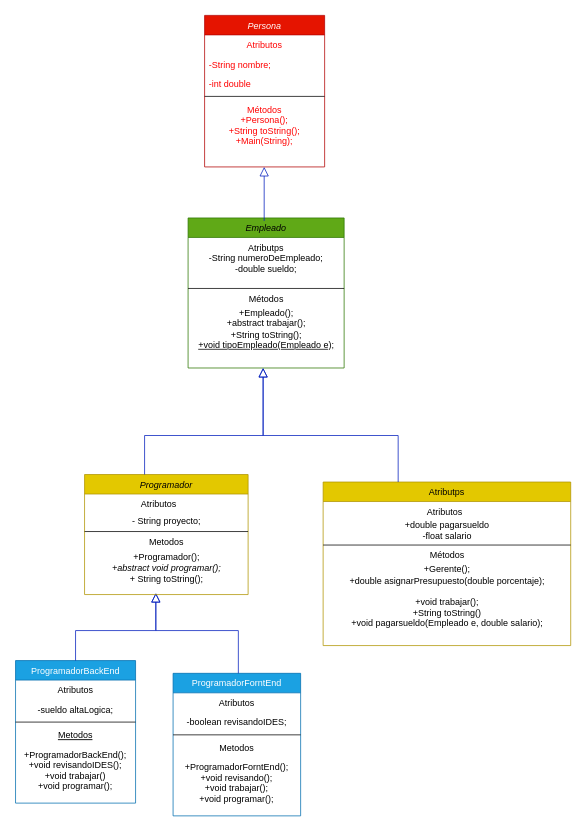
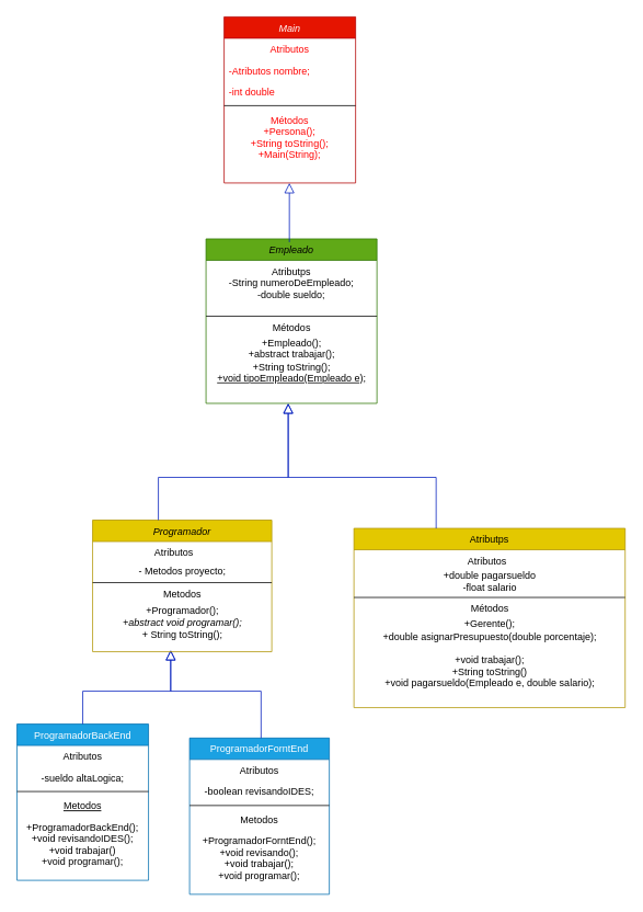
  <mxCell id="0" />
  <mxCell id="1" parent="0" />
- <mxCell id="2" value="Persona" style="swimlane;fontStyle=2;align=center;verticalAlign=top;childLayout=stackLayout;horizontal=1;startSize=26;horizontalStack=0;resizeParent=1;resizeLast=0;collapsible=1;marginBottom=0;rounded=0;shadow=0;strokeWidth=1;fillColor=#e51400;fontColor=#ffffff;strokeColor=#B20000;" parent="1" vertex="1"><mxGeometry x="272" y="20" width="160" height="202" as="geometry"><mxRectangle x="230" y="140" width="160" height="26" as="alternateBounds" /></mxGeometry></mxCell>
+ <mxCell id="2" value="Main" style="swimlane;fontStyle=2;align=center;verticalAlign=top;childLayout=stackLayout;horizontal=1;startSize=26;horizontalStack=0;resizeParent=1;resizeLast=0;collapsible=1;marginBottom=0;rounded=0;shadow=0;strokeWidth=1;fillColor=#e51400;fontColor=#ffffff;strokeColor=#B20000;" parent="1" vertex="1"><mxGeometry x="272" y="20" width="160" height="202" as="geometry"><mxRectangle x="230" y="140" width="160" height="26" as="alternateBounds" /></mxGeometry></mxCell>
  <mxCell id="3" value="Atributos" style="text;align=center;verticalAlign=top;spacingLeft=4;spacingRight=4;overflow=hidden;rotatable=0;points=[[0,0.5],[1,0.5]];portConstraint=eastwest;fontColor=#FF0000;" parent="2" vertex="1"><mxGeometry y="26" width="160" height="26" as="geometry" /></mxCell>
- <mxCell id="4" value="-String nombre;" style="text;align=left;verticalAlign=top;spacingLeft=4;spacingRight=4;overflow=hidden;rotatable=0;points=[[0,0.5],[1,0.5]];portConstraint=eastwest;rounded=0;shadow=0;html=0;fontColor=#FF0000;" parent="2" vertex="1"><mxGeometry y="52" width="160" height="26" as="geometry" /></mxCell>
+ <mxCell id="4" value="-Atributos nombre;" style="text;align=left;verticalAlign=top;spacingLeft=4;spacingRight=4;overflow=hidden;rotatable=0;points=[[0,0.5],[1,0.5]];portConstraint=eastwest;rounded=0;shadow=0;html=0;fontColor=#FF0000;" parent="2" vertex="1"><mxGeometry y="52" width="160" height="26" as="geometry" /></mxCell>
  <mxCell id="5" value="-int double" style="text;align=left;verticalAlign=top;spacingLeft=4;spacingRight=4;overflow=hidden;rotatable=0;points=[[0,0.5],[1,0.5]];portConstraint=eastwest;rounded=0;shadow=0;html=0;fontColor=#FF0000;" parent="2" vertex="1"><mxGeometry y="78" width="160" height="26" as="geometry" /></mxCell>
  <mxCell id="6" value="" style="line;html=1;strokeWidth=1;align=left;verticalAlign=middle;spacingTop=-1;spacingLeft=3;spacingRight=3;rotatable=0;labelPosition=right;points=[];portConstraint=eastwest;fontColor=#FF0000;" parent="2" vertex="1"><mxGeometry y="104" width="160" height="8" as="geometry" /></mxCell>
  <mxCell id="7" value="Métodos&#10;+Persona();&#10;+String toString();&#10;+Main(String);&#10;&#10;" style="text;align=center;verticalAlign=top;spacingLeft=4;spacingRight=4;overflow=hidden;rotatable=0;points=[[0,0.5],[1,0.5]];portConstraint=eastwest;fontColor=#FF0000;" parent="2" vertex="1"><mxGeometry y="112" width="160" height="90" as="geometry" /></mxCell>
  <mxCell id="8" value="Empleado" style="swimlane;fontStyle=2;align=center;verticalAlign=top;childLayout=stackLayout;horizontal=1;startSize=26;horizontalStack=0;resizeParent=1;resizeLast=0;collapsible=1;marginBottom=0;rounded=0;shadow=0;strokeWidth=1;fillColor=#60a917;fontColor=#000000;strokeColor=#2D7600;" parent="1" vertex="1"><mxGeometry x="250" y="290" width="208" height="200" as="geometry"><mxRectangle x="340" y="380" width="170" height="26" as="alternateBounds" /></mxGeometry></mxCell>
  <mxCell id="9" value="Atributps&#10;-String numeroDeEmpleado;&#10;-double sueldo;&#10;" style="text;align=center;verticalAlign=top;spacingLeft=4;spacingRight=4;overflow=hidden;rotatable=0;points=[[0,0.5],[1,0.5]];portConstraint=eastwest;fontColor=#000000;" parent="8" vertex="1"><mxGeometry y="26" width="208" height="64" as="geometry" /></mxCell>
  <mxCell id="10" value="" style="line;html=1;strokeWidth=1;align=left;verticalAlign=middle;spacingTop=-1;spacingLeft=3;spacingRight=3;rotatable=0;labelPosition=right;points=[];portConstraint=eastwest;" parent="8" vertex="1"><mxGeometry y="90" width="208" height="8" as="geometry" /></mxCell>
  <mxCell id="11" value="Métodos" style="text;html=1;align=center;verticalAlign=middle;resizable=0;points=[];autosize=1;strokeColor=none;fillColor=none;fontColor=#000000;" vertex="1" parent="8"><mxGeometry y="98" width="208" height="20" as="geometry" /></mxCell>
  <mxCell id="12" value="&lt;div&gt;+Empleado();&lt;/div&gt;&lt;div&gt;+abstract trabajar();&lt;/div&gt;&lt;div&gt;+String toString();&lt;/div&gt;&lt;div&gt;&lt;u&gt;+void tipoEmpleado(Empleado e);&lt;/u&gt;&lt;br&gt;&lt;/div&gt;" style="text;html=1;align=center;verticalAlign=middle;resizable=0;points=[];autosize=1;strokeColor=none;fillColor=none;fontColor=#000000;" vertex="1" parent="8"><mxGeometry y="118" width="208" height="60" as="geometry" /></mxCell>
  <mxCell id="13" value="ProgramadorBackEnd" style="swimlane;fontStyle=0;align=center;verticalAlign=top;childLayout=stackLayout;horizontal=1;startSize=26;horizontalStack=0;resizeParent=1;resizeLast=0;collapsible=1;marginBottom=0;rounded=0;shadow=0;strokeWidth=1;fillColor=#1ba1e2;fontColor=#ffffff;strokeColor=#006EAF;" vertex="1" parent="1"><mxGeometry x="20" y="880" width="160" height="190" as="geometry"><mxRectangle x="130" y="380" width="160" height="26" as="alternateBounds" /></mxGeometry></mxCell>
  <mxCell id="14" value="Atributos" style="text;align=center;verticalAlign=top;spacingLeft=4;spacingRight=4;overflow=hidden;rotatable=0;points=[[0,0.5],[1,0.5]];portConstraint=eastwest;" vertex="1" parent="13"><mxGeometry y="26" width="160" height="26" as="geometry" /></mxCell>
  <mxCell id="15" value="-sueldo altaLogica;" style="text;align=center;verticalAlign=top;spacingLeft=4;spacingRight=4;overflow=hidden;rotatable=0;points=[[0,0.5],[1,0.5]];portConstraint=eastwest;rounded=0;shadow=0;html=0;" vertex="1" parent="13"><mxGeometry y="52" width="160" height="26" as="geometry" /></mxCell>
  <mxCell id="16" value="" style="line;html=1;strokeWidth=1;align=center;verticalAlign=middle;spacingTop=-1;spacingLeft=3;spacingRight=3;rotatable=0;labelPosition=right;points=[];portConstraint=eastwest;" vertex="1" parent="13"><mxGeometry y="78" width="160" height="8" as="geometry" /></mxCell>
  <mxCell id="17" value="Metodos" style="text;align=center;verticalAlign=top;spacingLeft=4;spacingRight=4;overflow=hidden;rotatable=0;points=[[0,0.5],[1,0.5]];portConstraint=eastwest;fontStyle=4" vertex="1" parent="13"><mxGeometry y="86" width="160" height="26" as="geometry" /></mxCell>
  <mxCell id="18" value="+ProgramadorBackEnd();&#10;+void revisandoIDES();&#10;+void trabajar()&#10;+void programar();&#10;" style="text;align=center;verticalAlign=top;spacingLeft=4;spacingRight=4;overflow=hidden;rotatable=0;points=[[0,0.5],[1,0.5]];portConstraint=eastwest;fontStyle=0" vertex="1" parent="13"><mxGeometry y="112" width="160" height="78" as="geometry" /></mxCell>
  <mxCell id="19" value="" style="endArrow=block;endSize=10;endFill=0;shadow=0;strokeWidth=1;rounded=0;edgeStyle=elbowEdgeStyle;elbow=vertical;fillColor=#0050ef;strokeColor=#001DBC;fontColor=#000000;" edge="1" parent="1" source="13"><mxGeometry width="160" relative="1" as="geometry"><mxPoint x="87" y="560" as="sourcePoint" /><mxPoint x="207" y="790" as="targetPoint" /><Array as="points"><mxPoint x="100" y="840" /><mxPoint x="207" y="666" /></Array></mxGeometry></mxCell>
  <mxCell id="20" value="ProgramadorForntEnd" style="swimlane;fontStyle=0;align=center;verticalAlign=top;childLayout=stackLayout;horizontal=1;startSize=26;horizontalStack=0;resizeParent=1;resizeLast=0;collapsible=1;marginBottom=0;rounded=0;shadow=0;strokeWidth=1;fillColor=#1ba1e2;fontColor=#ffffff;strokeColor=#006EAF;" vertex="1" parent="1"><mxGeometry x="230" y="897" width="170" height="190" as="geometry"><mxRectangle x="340" y="380" width="170" height="26" as="alternateBounds" /></mxGeometry></mxCell>
  <mxCell id="21" value="Atributos" style="text;align=center;verticalAlign=top;spacingLeft=4;spacingRight=4;overflow=hidden;rotatable=0;points=[[0,0.5],[1,0.5]];portConstraint=eastwest;" vertex="1" parent="20"><mxGeometry y="26" width="170" height="26" as="geometry" /></mxCell>
  <mxCell id="22" value="-boolean revisandoIDES;" style="text;align=center;verticalAlign=top;spacingLeft=4;spacingRight=4;overflow=hidden;rotatable=0;points=[[0,0.5],[1,0.5]];portConstraint=eastwest;" vertex="1" parent="20"><mxGeometry y="52" width="170" height="26" as="geometry" /></mxCell>
  <mxCell id="23" value="" style="line;html=1;strokeWidth=1;align=center;verticalAlign=middle;spacingTop=-1;spacingLeft=3;spacingRight=3;rotatable=0;labelPosition=right;points=[];portConstraint=eastwest;" vertex="1" parent="20"><mxGeometry y="78" width="170" height="8" as="geometry" /></mxCell>
  <mxCell id="24" value="Metodos" style="text;align=center;verticalAlign=top;spacingLeft=4;spacingRight=4;overflow=hidden;rotatable=0;points=[[0,0.5],[1,0.5]];portConstraint=eastwest;" vertex="1" parent="20"><mxGeometry y="86" width="170" height="26" as="geometry" /></mxCell>
  <mxCell id="25" value="+ProgramadorForntEnd();&#10;+void revisando();&#10;+void trabajar();&#10;+void programar();&#10;" style="text;align=center;verticalAlign=top;spacingLeft=4;spacingRight=4;overflow=hidden;rotatable=0;points=[[0,0.5],[1,0.5]];portConstraint=eastwest;" vertex="1" parent="20"><mxGeometry y="112" width="170" height="78" as="geometry" /></mxCell>
  <mxCell id="26" value="" style="endArrow=block;endSize=10;endFill=0;shadow=0;strokeWidth=1;rounded=0;edgeStyle=elbowEdgeStyle;elbow=vertical;fillColor=#0050ef;strokeColor=#001DBC;fontColor=#000000;" edge="1" parent="1" source="20"><mxGeometry width="160" relative="1" as="geometry"><mxPoint x="97" y="730" as="sourcePoint" /><mxPoint x="207" y="790" as="targetPoint" /><Array as="points"><mxPoint x="317" y="840" /><mxPoint x="207" y="666" /></Array></mxGeometry></mxCell>
  <mxCell id="27" value="Programador" style="swimlane;fontStyle=2;align=center;verticalAlign=top;childLayout=stackLayout;horizontal=1;startSize=26;horizontalStack=0;resizeParent=1;resizeLast=0;collapsible=1;marginBottom=0;rounded=0;shadow=0;strokeWidth=1;fillColor=#e3c800;fontColor=#000000;strokeColor=#B09500;" vertex="1" parent="1"><mxGeometry x="112" y="632" width="218" height="160" as="geometry"><mxRectangle x="340" y="380" width="170" height="26" as="alternateBounds" /></mxGeometry></mxCell>
  <mxCell id="28" value="                     Atributos" style="text;align=left;verticalAlign=top;spacingLeft=4;spacingRight=4;overflow=hidden;rotatable=0;points=[[0,0.5],[1,0.5]];portConstraint=eastwest;fontColor=#000000;" vertex="1" parent="27"><mxGeometry y="26" width="218" height="26" as="geometry" /></mxCell>
- <mxCell id="29" value="- String proyecto;" style="text;html=1;align=center;verticalAlign=middle;resizable=0;points=[];autosize=1;strokeColor=none;fillColor=none;fontColor=#000000;" vertex="1" parent="27"><mxGeometry y="52" width="218" height="20" as="geometry" /></mxCell>
+ <mxCell id="29" value="- Metodos proyecto;" style="text;html=1;align=center;verticalAlign=middle;resizable=0;points=[];autosize=1;strokeColor=none;fillColor=none;fontColor=#000000;" vertex="1" parent="27"><mxGeometry y="52" width="218" height="20" as="geometry" /></mxCell>
  <mxCell id="30" value="" style="line;html=1;strokeWidth=1;align=left;verticalAlign=middle;spacingTop=-1;spacingLeft=3;spacingRight=3;rotatable=0;labelPosition=right;points=[];portConstraint=eastwest;fontColor=#000000;" vertex="1" parent="27"><mxGeometry y="72" width="218" height="8" as="geometry" /></mxCell>
  <mxCell id="31" value="Metodos" style="text;html=1;align=center;verticalAlign=middle;resizable=0;points=[];autosize=1;strokeColor=none;fillColor=none;fontColor=#000000;" vertex="1" parent="27"><mxGeometry y="80" width="218" height="20" as="geometry" /></mxCell>
  <mxCell id="32" value="&lt;div&gt;+Programador();&lt;/div&gt;&lt;div&gt;&lt;i&gt;+abstract void programar();&lt;/i&gt;&lt;br&gt;&lt;/div&gt;&lt;div&gt;+ String toString();&lt;br&gt;&lt;/div&gt;" style="text;html=1;align=center;verticalAlign=middle;resizable=0;points=[];autosize=1;strokeColor=none;fillColor=none;fontColor=#000000;" vertex="1" parent="27"><mxGeometry y="100" width="218" height="50" as="geometry" /></mxCell>
  <mxCell id="33" value="" style="endArrow=block;endSize=10;endFill=0;shadow=0;strokeWidth=1;rounded=0;edgeStyle=elbowEdgeStyle;elbow=vertical;fillColor=#0050ef;strokeColor=#001DBC;" edge="1" parent="1"><mxGeometry width="160" relative="1" as="geometry"><mxPoint x="192" y="632" as="sourcePoint" /><mxPoint x="350" y="490" as="targetPoint" /><Array as="points"><mxPoint x="330" y="580" /></Array></mxGeometry></mxCell>
  <mxCell id="34" value="Atributps" style="swimlane;fontStyle=0;align=center;verticalAlign=top;childLayout=stackLayout;horizontal=1;startSize=26;horizontalStack=0;resizeParent=1;resizeLast=0;collapsible=1;marginBottom=0;rounded=0;shadow=0;strokeWidth=1;fillColor=#e3c800;fontColor=#000000;strokeColor=#B09500;" vertex="1" parent="1"><mxGeometry x="430" y="642" width="330" height="218" as="geometry"><mxRectangle x="340" y="380" width="170" height="26" as="alternateBounds" /></mxGeometry></mxCell>
  <mxCell id="35" value="                                        Atributos" style="text;align=left;verticalAlign=top;spacingLeft=4;spacingRight=4;overflow=hidden;rotatable=0;points=[[0,0.5],[1,0.5]];portConstraint=eastwest;" vertex="1" parent="34"><mxGeometry y="26" width="330" height="24" as="geometry" /></mxCell>
  <mxCell id="36" value="&lt;div&gt;+double pagarsueldo&lt;/div&gt;&lt;div&gt;-float salario&lt;br&gt;&lt;/div&gt;" style="text;html=1;align=center;verticalAlign=middle;resizable=0;points=[];autosize=1;strokeColor=none;fillColor=none;fontColor=#000000;" vertex="1" parent="34"><mxGeometry y="50" width="330" height="30" as="geometry" /></mxCell>
  <mxCell id="37" value="" style="line;html=1;strokeWidth=1;align=left;verticalAlign=middle;spacingTop=-1;spacingLeft=3;spacingRight=3;rotatable=0;labelPosition=right;points=[];portConstraint=eastwest;" vertex="1" parent="34"><mxGeometry y="80" width="330" height="8" as="geometry" /></mxCell>
  <mxCell id="38" value="Métodos" style="text;html=1;align=center;verticalAlign=middle;resizable=0;points=[];autosize=1;strokeColor=none;fillColor=none;fontColor=#000000;" vertex="1" parent="34"><mxGeometry y="88" width="330" height="20" as="geometry" /></mxCell>
  <mxCell id="39" value="&lt;div&gt;+Gerente();&lt;/div&gt;&lt;div&gt;+double asignarPresupuesto(double porcentaje);&lt;br&gt;&lt;/div&gt;&lt;div&gt;&lt;br&gt;&lt;/div&gt;&lt;div&gt;+void trabajar();&lt;/div&gt;&lt;div&gt;+String toString()&lt;/div&gt;&lt;div&gt;+void pagarsueldo(Empleado e, double salario);&lt;br&gt;&lt;/div&gt;" style="text;html=1;align=center;verticalAlign=middle;resizable=0;points=[];autosize=1;strokeColor=none;fillColor=none;fontColor=#000000;" vertex="1" parent="34"><mxGeometry y="108" width="330" height="90" as="geometry" /></mxCell>
  <mxCell id="40" value="" style="endArrow=block;endSize=10;endFill=0;shadow=0;strokeWidth=1;rounded=0;edgeStyle=elbowEdgeStyle;elbow=vertical;fillColor=#0050ef;strokeColor=#001DBC;" edge="1" parent="1"><mxGeometry width="160" relative="1" as="geometry"><mxPoint x="530" y="642" as="sourcePoint" /><mxPoint x="350" y="490" as="targetPoint" /><Array as="points"><mxPoint x="440" y="580" /></Array></mxGeometry></mxCell>
  <mxCell id="41" value="" style="endArrow=block;endSize=10;endFill=0;shadow=0;strokeWidth=1;rounded=0;edgeStyle=elbowEdgeStyle;elbow=vertical;fillColor=#0050ef;strokeColor=#001DBC;" parent="1" edge="1"><mxGeometry width="160" relative="1" as="geometry"><mxPoint x="351.41" y="294" as="sourcePoint" /><mxPoint x="351.41" y="222" as="targetPoint" /><Array as="points"><mxPoint x="351.41" y="294" /></Array></mxGeometry></mxCell>
